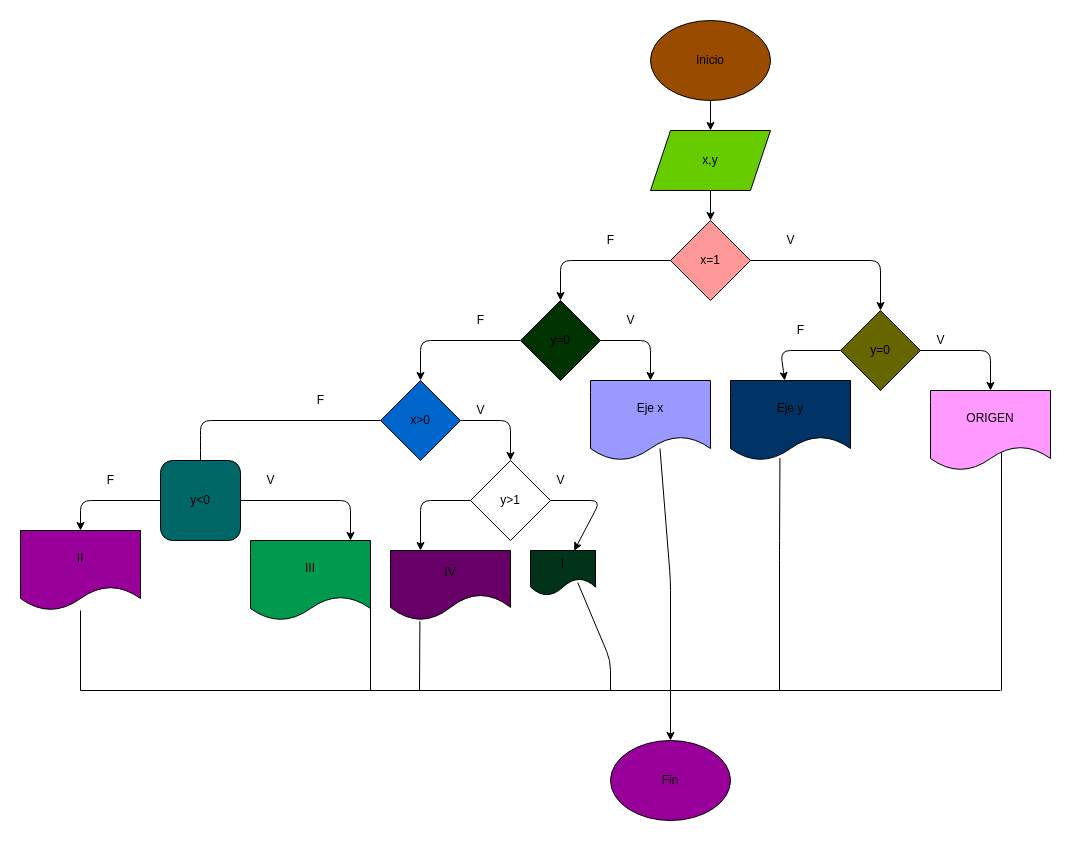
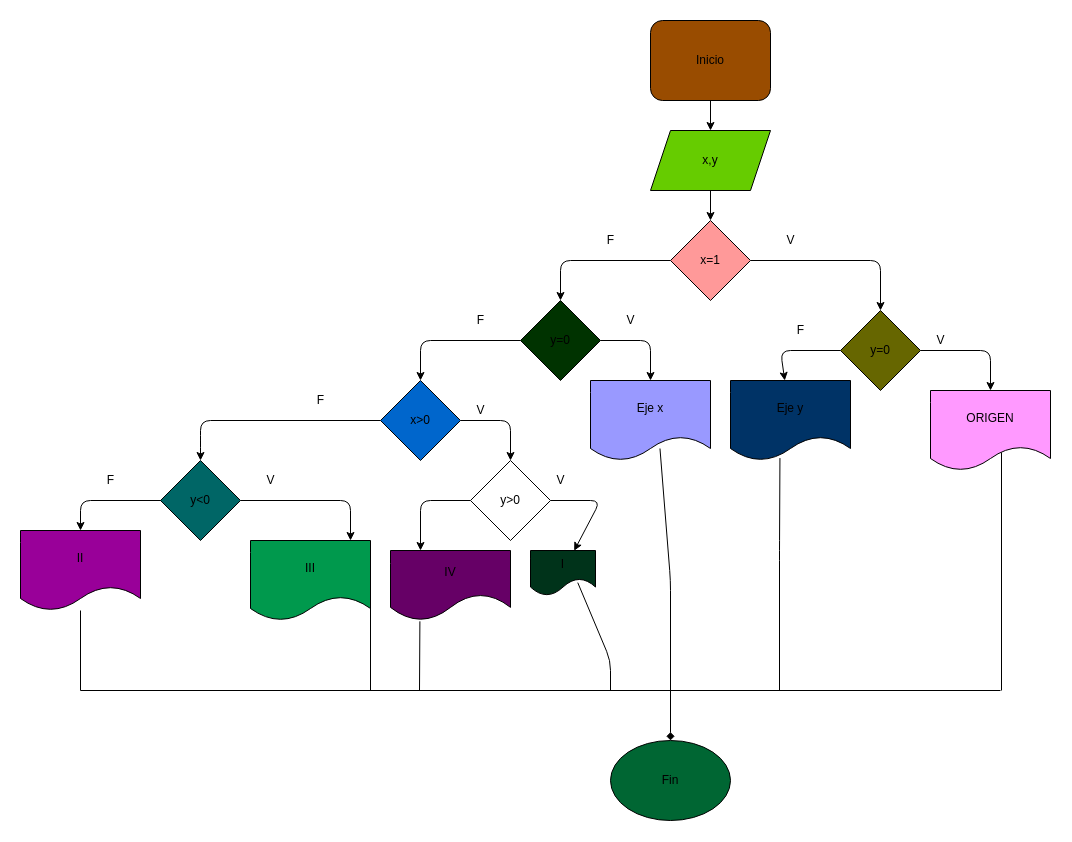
  <mxCell id="0" />
  <mxCell id="1" parent="0" />
  <mxCell id="2" value="" style="edgeStyle=none;html=1;" edge="1" parent="1" source="3" target="5"><mxGeometry relative="1" as="geometry" /></mxCell>
- <mxCell id="3" value="Inicio" style="ellipse;whiteSpace=wrap;html=1;fillColor=#994C00;" vertex="1" parent="1"><mxGeometry x="650" y="20" width="120" height="80" as="geometry" /></mxCell>
+ <mxCell id="3" value="Inicio" style="whiteSpace=wrap;html=1;fillColor=#994C00;rounded=1;" vertex="1" parent="1"><mxGeometry x="650" y="20" width="120" height="80" as="geometry" /></mxCell>
  <mxCell id="4" value="" style="edgeStyle=none;html=1;" edge="1" parent="1" source="5" target="8"><mxGeometry relative="1" as="geometry" /></mxCell>
  <mxCell id="5" value="x,y" style="shape=parallelogram;perimeter=parallelogramPerimeter;whiteSpace=wrap;html=1;fixedSize=1;fillColor=#66CC00;" vertex="1" parent="1"><mxGeometry x="650" y="130" width="120" height="60" as="geometry" /></mxCell>
  <mxCell id="6" value="" style="edgeStyle=none;html=1;" edge="1" parent="1" source="8" target="11"><mxGeometry relative="1" as="geometry"><Array as="points"><mxPoint x="560" y="260" /></Array></mxGeometry></mxCell>
  <mxCell id="7" value="" style="edgeStyle=none;html=1;" edge="1" parent="1" source="8" target="14"><mxGeometry relative="1" as="geometry"><Array as="points"><mxPoint x="880" y="260" /></Array></mxGeometry></mxCell>
  <mxCell id="8" value="x=1" style="rhombus;whiteSpace=wrap;html=1;fillColor=#FF9999;" vertex="1" parent="1"><mxGeometry x="670" y="220" width="80" height="80" as="geometry" /></mxCell>
  <mxCell id="9" value="" style="edgeStyle=none;html=1;" edge="1" parent="1" source="11" target="17"><mxGeometry relative="1" as="geometry"><Array as="points"><mxPoint x="420" y="340" /></Array></mxGeometry></mxCell>
  <mxCell id="10" value="" style="edgeStyle=none;html=1;" edge="1" parent="1" source="11" target="21"><mxGeometry relative="1" as="geometry"><Array as="points"><mxPoint x="650" y="340" /></Array></mxGeometry></mxCell>
  <mxCell id="11" value="y=0" style="rhombus;whiteSpace=wrap;html=1;fillColor=#003300;" vertex="1" parent="1"><mxGeometry x="520" y="300" width="80" height="80" as="geometry" /></mxCell>
  <mxCell id="12" value="" style="edgeStyle=none;html=1;" edge="1" parent="1" source="14" target="18"><mxGeometry relative="1" as="geometry"><Array as="points"><mxPoint x="990" y="350" /></Array></mxGeometry></mxCell>
  <mxCell id="13" value="" style="edgeStyle=none;html=1;" edge="1" parent="1" source="14" target="19"><mxGeometry relative="1" as="geometry"><Array as="points"><mxPoint x="780" y="350" /></Array></mxGeometry></mxCell>
  <mxCell id="14" value="y=0" style="rhombus;whiteSpace=wrap;html=1;fillColor=#666600;" vertex="1" parent="1"><mxGeometry x="840" y="310" width="80" height="80" as="geometry" /></mxCell>
- <mxCell id="15" value="" style="edgeStyle=none;html=1;endArrow=none;" edge="1" parent="1" source="17" target="24"><mxGeometry relative="1" as="geometry"><Array as="points"><mxPoint x="200" y="420" /><mxPoint x="200" y="440" /></Array></mxGeometry></mxCell>
+ <mxCell id="15" value="" style="edgeStyle=none;html=1;" edge="1" parent="1" source="17" target="24"><mxGeometry relative="1" as="geometry"><Array as="points"><mxPoint x="200" y="420" /><mxPoint x="200" y="440" /></Array></mxGeometry></mxCell>
  <mxCell id="16" value="" style="edgeStyle=none;html=1;" edge="1" parent="1" source="17" target="28"><mxGeometry relative="1" as="geometry"><Array as="points"><mxPoint x="510" y="420" /></Array></mxGeometry></mxCell>
  <mxCell id="17" value="x&amp;gt;0" style="rhombus;whiteSpace=wrap;html=1;fillColor=#0066CC;" vertex="1" parent="1"><mxGeometry x="380" y="380" width="80" height="80" as="geometry" /></mxCell>
  <mxCell id="18" value="ORIGEN" style="shape=document;whiteSpace=wrap;html=1;boundedLbl=1;fillColor=#FF99FF;" vertex="1" parent="1"><mxGeometry x="930" y="390" width="120" height="80" as="geometry" /></mxCell>
  <mxCell id="19" value="Eje y" style="shape=document;whiteSpace=wrap;html=1;boundedLbl=1;fillColor=#003366;" vertex="1" parent="1"><mxGeometry x="730" y="380" width="120" height="80" as="geometry" /></mxCell>
- <mxCell id="20" value="" style="edgeStyle=none;html=1;exitX=0.579;exitY=0.85;exitDx=0;exitDy=0;exitPerimeter=0;" edge="1" parent="1" source="21" target="49"><mxGeometry relative="1" as="geometry"><mxPoint x="670" y="730" as="targetPoint" /><Array as="points"><mxPoint x="670" y="580" /></Array></mxGeometry></mxCell>
+ <mxCell id="20" value="" style="edgeStyle=none;html=1;exitX=0.579;exitY=0.85;exitDx=0;exitDy=0;exitPerimeter=0;endArrow=diamond;" edge="1" parent="1" source="21" target="49"><mxGeometry relative="1" as="geometry"><mxPoint x="670" y="730" as="targetPoint" /><Array as="points"><mxPoint x="670" y="580" /></Array></mxGeometry></mxCell>
  <mxCell id="21" value="Eje x" style="shape=document;whiteSpace=wrap;html=1;boundedLbl=1;fillColor=#9999FF;" vertex="1" parent="1"><mxGeometry x="590" y="380" width="120" height="80" as="geometry" /></mxCell>
  <mxCell id="22" value="" style="edgeStyle=none;html=1;entryX=0.5;entryY=0;entryDx=0;entryDy=0;" edge="1" parent="1" source="24" target="25"><mxGeometry relative="1" as="geometry"><mxPoint x="110" y="530" as="targetPoint" /><Array as="points"><mxPoint x="180" y="500" /><mxPoint x="80" y="500" /></Array></mxGeometry></mxCell>
  <mxCell id="23" value="" style="edgeStyle=none;html=1;exitX=1;exitY=0.5;exitDx=0;exitDy=0;" edge="1" parent="1" source="24"><mxGeometry relative="1" as="geometry"><mxPoint x="257" y="500" as="sourcePoint" /><mxPoint x="350" y="540" as="targetPoint" /><Array as="points"><mxPoint x="350" y="500" /></Array></mxGeometry></mxCell>
- <mxCell id="24" value="y&amp;lt;0" style="whiteSpace=wrap;html=1;fillColor=#006666;rounded=1;" vertex="1" parent="1"><mxGeometry x="160" y="460" width="80" height="80" as="geometry" /></mxCell>
+ <mxCell id="24" value="y&amp;lt;0" style="rhombus;whiteSpace=wrap;html=1;fillColor=#006666;" vertex="1" parent="1"><mxGeometry x="160" y="460" width="80" height="80" as="geometry" /></mxCell>
  <mxCell id="25" value="II" style="shape=document;whiteSpace=wrap;html=1;boundedLbl=1;fillColor=#990099;" vertex="1" parent="1"><mxGeometry x="20" y="530" width="120" height="80" as="geometry" /></mxCell>
  <mxCell id="26" value="" style="edgeStyle=none;html=1;entryX=0.25;entryY=0;entryDx=0;entryDy=0;" edge="1" parent="1" source="28" target="30"><mxGeometry relative="1" as="geometry"><Array as="points"><mxPoint x="420" y="500" /></Array></mxGeometry></mxCell>
  <mxCell id="27" value="" style="edgeStyle=none;html=1;entryX=0.672;entryY=0.005;entryDx=0;entryDy=0;entryPerimeter=0;" edge="1" parent="1" source="28" target="31"><mxGeometry relative="1" as="geometry"><Array as="points"><mxPoint x="600" y="500" /></Array></mxGeometry></mxCell>
- <mxCell id="28" value="y&amp;gt;1" style="rhombus;whiteSpace=wrap;html=1;" vertex="1" parent="1"><mxGeometry x="470" y="460" width="80" height="80" as="geometry" /></mxCell>
+ <mxCell id="28" value="y&amp;gt;0" style="rhombus;whiteSpace=wrap;html=1;" vertex="1" parent="1"><mxGeometry x="470" y="460" width="80" height="80" as="geometry" /></mxCell>
  <mxCell id="29" value="III" style="shape=document;whiteSpace=wrap;html=1;boundedLbl=1;fillColor=#00994D;" vertex="1" parent="1"><mxGeometry x="250" y="540" width="120" height="80" as="geometry" /></mxCell>
  <mxCell id="30" value="IV" style="shape=document;whiteSpace=wrap;html=1;boundedLbl=1;size=0.375;fillColor=#660066;" vertex="1" parent="1"><mxGeometry x="390" y="550" width="120" height="70" as="geometry" /></mxCell>
  <mxCell id="31" value="I" style="shape=document;whiteSpace=wrap;html=1;boundedLbl=1;size=0.375;fillColor=#00331A;" vertex="1" parent="1"><mxGeometry x="530" y="550" width="65" height="45" as="geometry" /></mxCell>
  <mxCell id="32" value="F" style="text;html=1;align=center;verticalAlign=middle;resizable=0;points=[];autosize=1;strokeColor=none;fillColor=none;" vertex="1" parent="1"><mxGeometry x="600" y="230" width="20" height="20" as="geometry" /></mxCell>
  <mxCell id="33" value="V" style="text;html=1;align=center;verticalAlign=middle;resizable=0;points=[];autosize=1;strokeColor=none;fillColor=none;" vertex="1" parent="1"><mxGeometry x="780" y="230" width="20" height="20" as="geometry" /></mxCell>
  <mxCell id="34" value="F" style="text;html=1;align=center;verticalAlign=middle;resizable=0;points=[];autosize=1;strokeColor=none;fillColor=none;" vertex="1" parent="1"><mxGeometry x="470" y="310" width="20" height="20" as="geometry" /></mxCell>
  <mxCell id="35" value="V" style="text;html=1;align=center;verticalAlign=middle;resizable=0;points=[];autosize=1;strokeColor=none;fillColor=none;" vertex="1" parent="1"><mxGeometry x="620" y="310" width="20" height="20" as="geometry" /></mxCell>
  <mxCell id="36" value="F" style="text;html=1;align=center;verticalAlign=middle;resizable=0;points=[];autosize=1;strokeColor=none;fillColor=none;" vertex="1" parent="1"><mxGeometry x="310" y="390" width="20" height="20" as="geometry" /></mxCell>
  <mxCell id="37" value="V" style="text;html=1;align=center;verticalAlign=middle;resizable=0;points=[];autosize=1;strokeColor=none;fillColor=none;" vertex="1" parent="1"><mxGeometry x="470" y="400" width="20" height="20" as="geometry" /></mxCell>
  <mxCell id="38" value="V" style="text;html=1;align=center;verticalAlign=middle;resizable=0;points=[];autosize=1;strokeColor=none;fillColor=none;" vertex="1" parent="1"><mxGeometry x="550" y="470" width="20" height="20" as="geometry" /></mxCell>
  <mxCell id="39" value="F" style="text;html=1;align=center;verticalAlign=middle;resizable=0;points=[];autosize=1;strokeColor=none;fillColor=none;" vertex="1" parent="1"><mxGeometry x="100" y="470" width="20" height="20" as="geometry" /></mxCell>
  <mxCell id="40" value="V" style="text;html=1;align=center;verticalAlign=middle;resizable=0;points=[];autosize=1;strokeColor=none;fillColor=none;" vertex="1" parent="1"><mxGeometry x="260" y="470" width="20" height="20" as="geometry" /></mxCell>
  <mxCell id="41" value="F" style="text;html=1;align=center;verticalAlign=middle;resizable=0;points=[];autosize=1;strokeColor=none;fillColor=none;" vertex="1" parent="1"><mxGeometry x="790" y="320" width="20" height="20" as="geometry" /></mxCell>
  <mxCell id="42" value="V" style="text;html=1;align=center;verticalAlign=middle;resizable=0;points=[];autosize=1;strokeColor=none;fillColor=none;" vertex="1" parent="1"><mxGeometry x="930" y="330" width="20" height="20" as="geometry" /></mxCell>
  <mxCell id="43" value="" style="endArrow=none;html=1;" edge="1" parent="1"><mxGeometry width="50" height="50" relative="1" as="geometry"><mxPoint x="80" y="690" as="sourcePoint" /><mxPoint x="80" y="610" as="targetPoint" /></mxGeometry></mxCell>
  <mxCell id="44" value="" style="endArrow=none;html=1;" edge="1" parent="1"><mxGeometry width="50" height="50" relative="1" as="geometry"><mxPoint x="1000" y="690" as="sourcePoint" /><mxPoint x="80" y="690" as="targetPoint" /><Array as="points"><mxPoint x="80" y="690" /></Array></mxGeometry></mxCell>
  <mxCell id="45" value="" style="endArrow=none;html=1;" edge="1" parent="1"><mxGeometry width="50" height="50" relative="1" as="geometry"><mxPoint x="1001" y="690" as="sourcePoint" /><mxPoint x="1001" y="452" as="targetPoint" /><Array as="points"><mxPoint x="1001" y="452" /></Array></mxGeometry></mxCell>
  <mxCell id="46" value="" style="endArrow=none;html=1;entryX=1;entryY=0.5;entryDx=0;entryDy=0;" edge="1" parent="1" target="29"><mxGeometry width="50" height="50" relative="1" as="geometry"><mxPoint x="370" y="690" as="sourcePoint" /><mxPoint x="350" y="630" as="targetPoint" /><Array as="points" /></mxGeometry></mxCell>
  <mxCell id="47" value="" style="endArrow=none;html=1;entryX=0.245;entryY=1.012;entryDx=0;entryDy=0;entryPerimeter=0;" edge="1" parent="1" target="30"><mxGeometry width="50" height="50" relative="1" as="geometry"><mxPoint x="419" y="690" as="sourcePoint" /><mxPoint x="590" y="570" as="targetPoint" /></mxGeometry></mxCell>
  <mxCell id="48" value="" style="endArrow=none;html=1;entryX=0.727;entryY=0.714;entryDx=0;entryDy=0;entryPerimeter=0;" edge="1" parent="1" target="31"><mxGeometry width="50" height="50" relative="1" as="geometry"><mxPoint x="610" y="690" as="sourcePoint" /><mxPoint x="590" y="570" as="targetPoint" /><Array as="points"><mxPoint x="610" y="660" /></Array></mxGeometry></mxCell>
- <mxCell id="49" value="Fin" style="ellipse;whiteSpace=wrap;html=1;fillColor=#990099;" vertex="1" parent="1"><mxGeometry x="610" y="740" width="120" height="80" as="geometry" /></mxCell>
+ <mxCell id="49" value="Fin" style="ellipse;whiteSpace=wrap;html=1;fillColor=#006633;" vertex="1" parent="1"><mxGeometry x="610" y="740" width="120" height="80" as="geometry" /></mxCell>
  <mxCell id="50" value="" style="endArrow=none;html=1;entryX=0.412;entryY=0.97;entryDx=0;entryDy=0;entryPerimeter=0;" edge="1" parent="1" target="19"><mxGeometry width="50" height="50" relative="1" as="geometry"><mxPoint x="779" y="690" as="sourcePoint" /><mxPoint x="700" y="440" as="targetPoint" /><Array as="points"><mxPoint x="779" y="550" /></Array></mxGeometry></mxCell>
